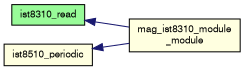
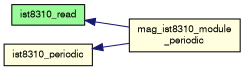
  digraph {
    rankdir=LR
    node [color=black fillcolor=lightyellow fontname=FreeSans fontsize=10 shape=record style=filled]
    edge [color=midnightblue dir=back fontname=FreeSans fontsize=10 labelfontname=FreeSans labelfontsize=10 style=solid]
    n1 [fillcolor=palegreen fontcolor=black height=0.2 label=ist8310_read width=0.4]
-   n2 [height=0.2 label="mag_ist8310_module\l_module" width=0.4]
-   n3 [height=0.2 label=ist8510_periodic width=0.4]
+   n2 [height=0.2 label="mag_ist8310_module\l_periodic" width=0.4]
+   n3 [height=0.2 label=ist8310_periodic width=0.4]
    n1 -> n2
    n3 -> n2
  }
